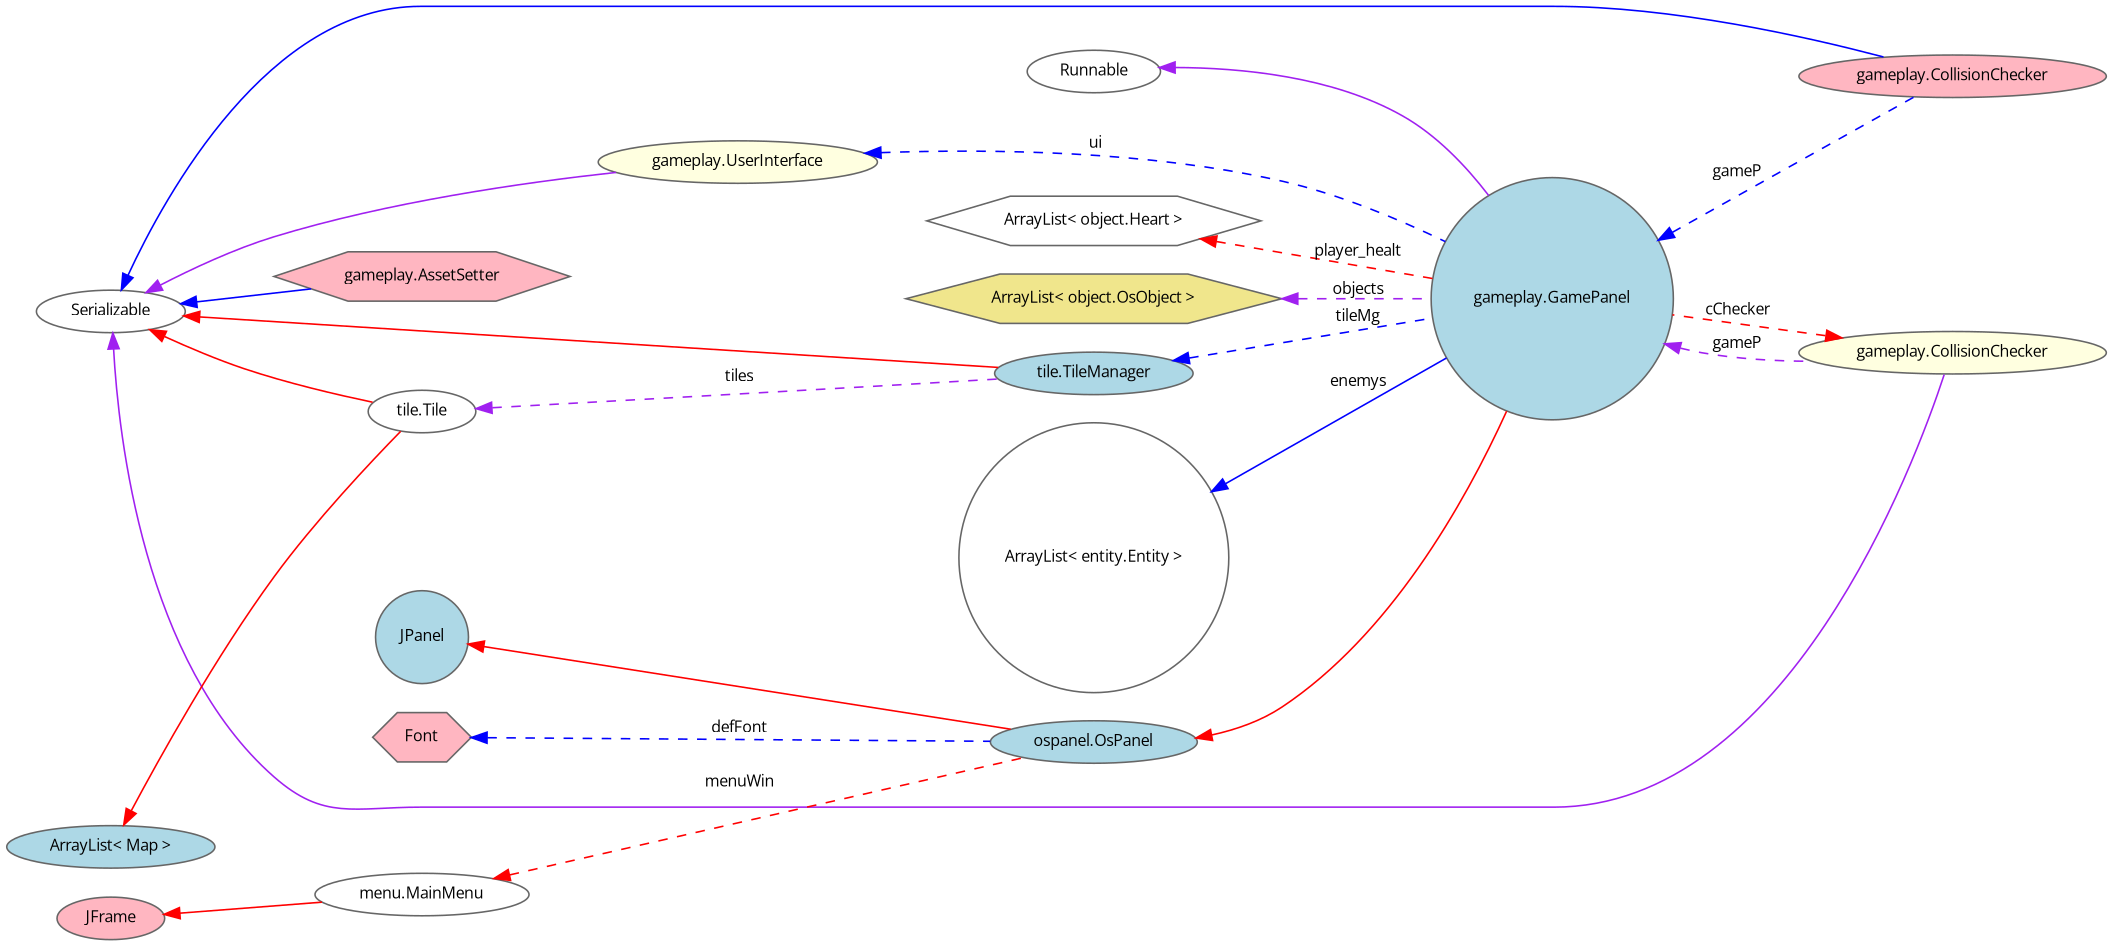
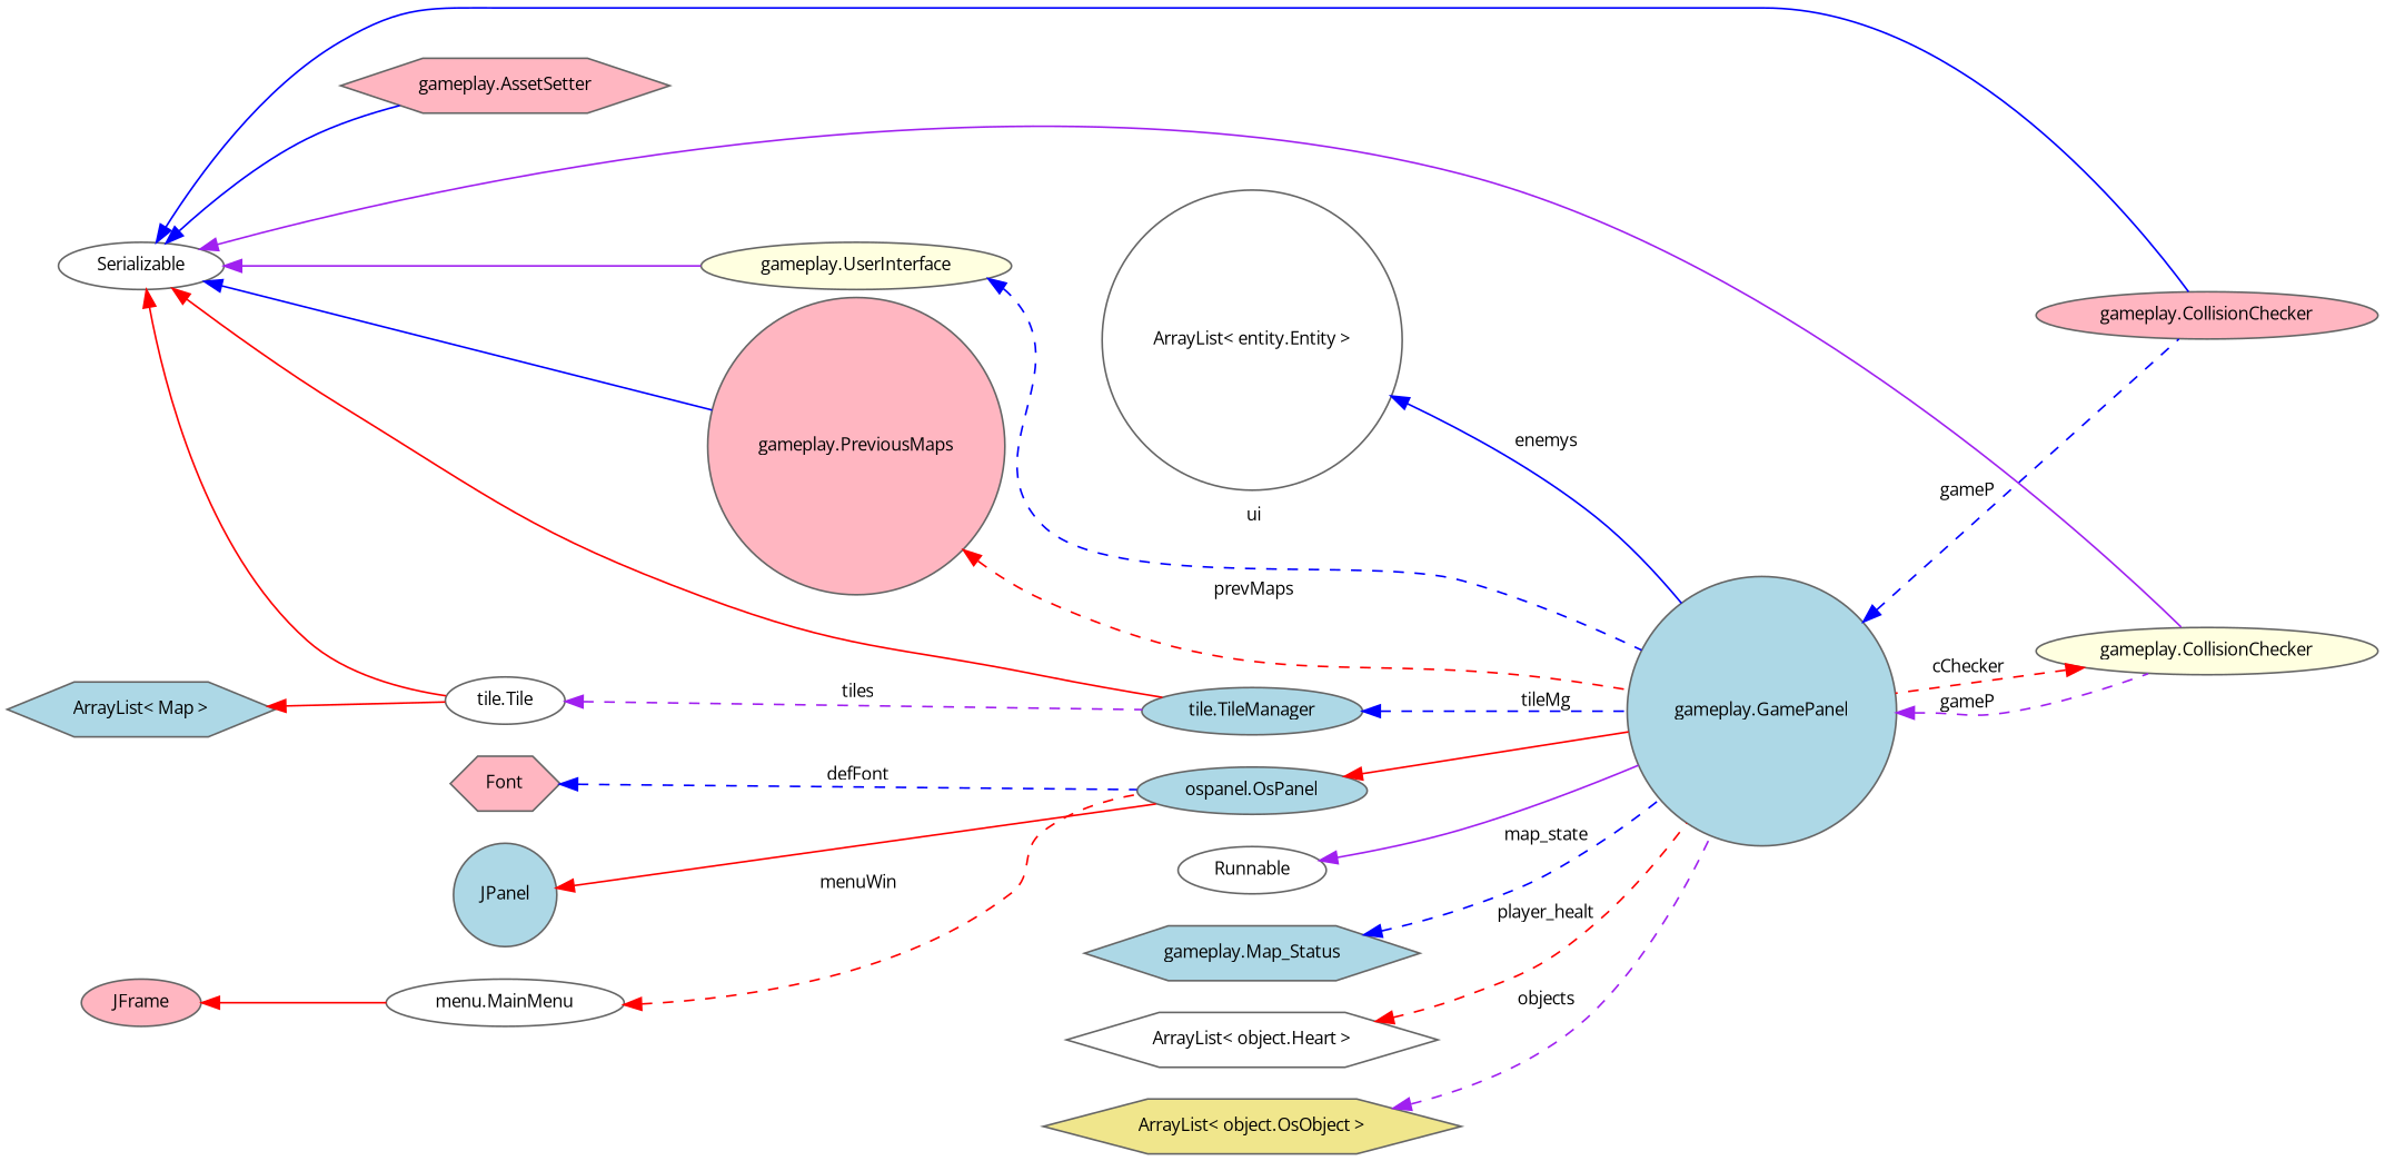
  digraph {
    fontname="Open Sans"
    rankdir=LR
    node [color=gray40 fillcolor=white fontname="Open Sans" fontsize=10 shape=ellipse style=filled]
    edge [color=red dir=back fontname="Open Sans" fontsize=10 labelfontname=Helvetica labelfontsize=10 style=solid]
    n1 [fillcolor=lightpink fontcolor=black height=0.2 label="gameplay.CollisionChecker" width=0.4]
    n2 [height=0.2 label=Serializable width=0.4]
+   n3 [fillcolor=lightpink height=0.2 label="gameplay.PreviousMaps" shape=circle width=0.4]
    n4 [fillcolor=lightblue height=0.2 label="tile.TileManager" width=0.4]
    n5 [height=0.2 label="tile.Tile" width=0.4]
    n6 [fillcolor=lightyellow height=0.2 label="gameplay.CollisionChecker" width=0.4]
    n7 [fillcolor=lightpink height=0.2 label="gameplay.AssetSetter" shape=hexagon width=0.4]
    n8 [fillcolor=lightyellow height=0.2 label="gameplay.UserInterface" width=0.4]
    n9 [fillcolor=lightblue height=0.2 label="gameplay.GamePanel" shape=circle width=0.4]
    n10 [fillcolor=lightblue height=0.2 label="ospanel.OsPanel" width=0.4]
    n11 [fillcolor=lightblue height=0.2 label=JPanel shape=circle width=0.4]
    n12 [height=0.2 label="menu.MainMenu" width=0.4]
    n13 [fillcolor=lightpink height=0.2 label=JFrame width=0.4]
    n14 [fillcolor=lightpink height=0.2 label=Font shape=hexagon width=0.4]
    n15 [height=0.2 label=Runnable width=0.4]
+   n16 [fillcolor=lightblue height=0.2 label="gameplay.Map_Status" shape=hexagon width=0.4]
    n17 [height=0.2 label="ArrayList\< object.Heart \>" shape=hexagon width=0.4]
-   n18 [fillcolor=lightblue height=0.2 label="ArrayList\< Map \>" width=0.4]
+   n18 [fillcolor=lightblue height=0.2 label="ArrayList\< Map \>" shape=hexagon width=0.4]
    n19 [fillcolor=khaki height=0.2 label="ArrayList\< object.OsObject \>" shape=hexagon width=0.4]
    n20 [height=0.2 label="ArrayList\< entity.Entity \>" shape=circle width=0.4]
    n2 -> n1 [color=blue]
+   n2 -> n3 [color=blue]
    n2 -> n4
    n2 -> n5
    n2 -> n6 [color=purple]
    n2 -> n7 [color=blue]
    n2 -> n8 [color=purple]
+   n3 -> n9 [label=" prevMaps" style=dashed]
    n4 -> n9 [color=blue label=" tileMg" style=dashed]
    n5 -> n4 [color=purple label=" tiles" style=dashed]
    n6 -> n9 [label=" cChecker" style=dashed]
    n8 -> n9 [color=blue label=" ui" style=dashed]
    n9 -> n1 [color=blue label=" gameP" style=dashed]
    n9 -> n6 [color=purple label=" gameP" style=dashed]
    n10 -> n9
    n11 -> n10
    n12 -> n10 [label=" menuWin" style=dashed]
    n13 -> n12
    n14 -> n10 [color=blue label=" defFont" style=dashed]
    n15 -> n9 [color=purple]
+   n16 -> n9 [color=blue label=" map_state" style=dashed]
    n17 -> n9 [label=" player_healt" style=dashed]
    n18 -> n5
    n19 -> n9 [color=purple label=" objects" style=dashed]
    n20 -> n9 [color=blue label=" enemys"]
  }
